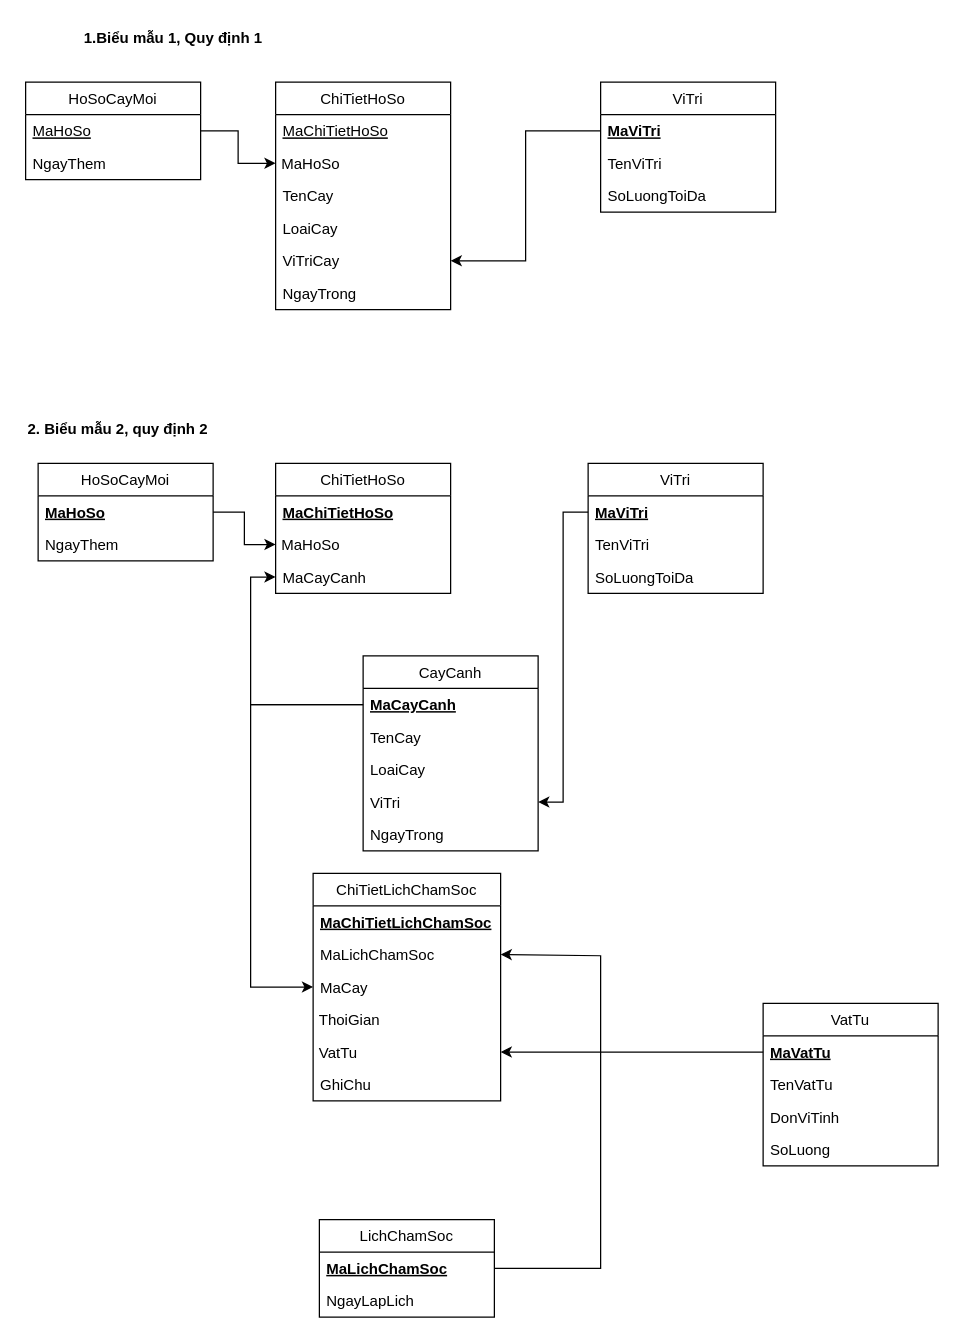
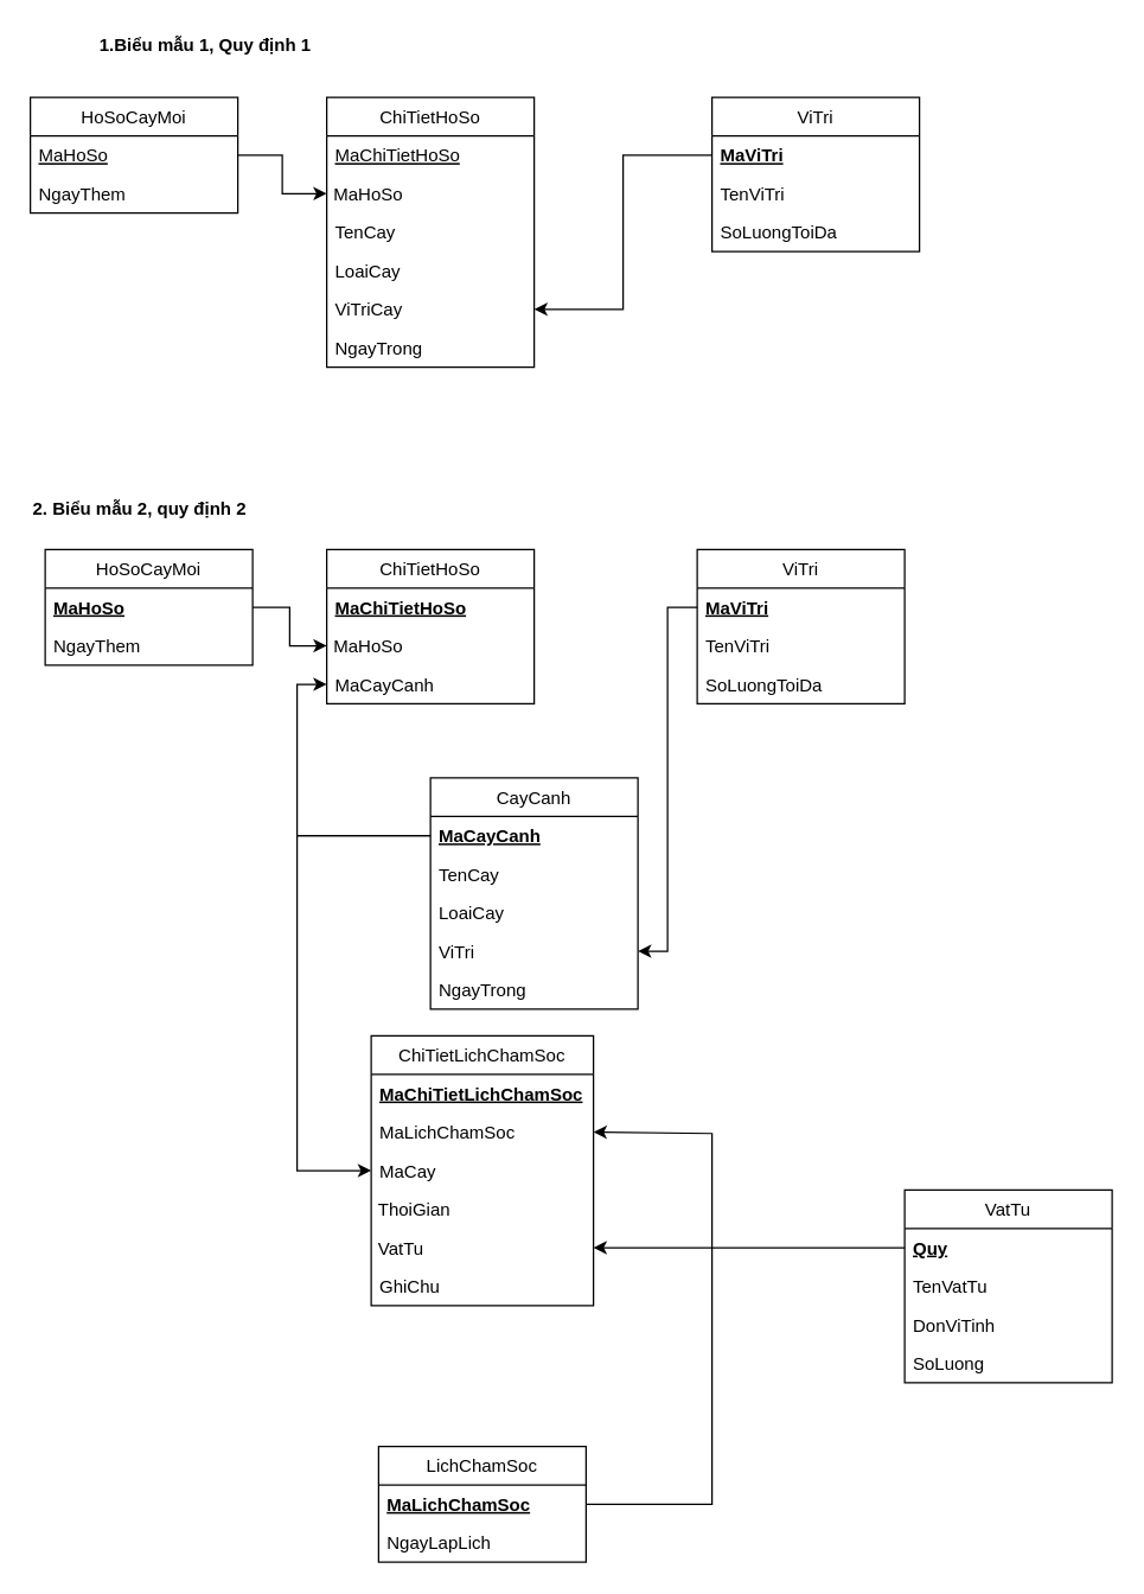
  <mxCell id="0" />
  <mxCell id="1" parent="0" />
  <mxCell id="2" value="HoSoCayMoi" style="swimlane;fontStyle=0;childLayout=stackLayout;horizontal=1;startSize=26;fillColor=none;horizontalStack=0;resizeParent=1;resizeParentMax=0;resizeLast=0;collapsible=1;marginBottom=0;" vertex="1" parent="1"><mxGeometry x="20" y="65" width="140" height="78" as="geometry" /></mxCell>
  <mxCell id="3" value="MaHoSo" style="text;strokeColor=none;fillColor=none;align=left;verticalAlign=top;spacingLeft=4;spacingRight=4;overflow=hidden;rotatable=0;points=[[0,0.5],[1,0.5]];portConstraint=eastwest;fontStyle=4" vertex="1" parent="2"><mxGeometry y="26" width="140" height="26" as="geometry" /></mxCell>
  <mxCell id="4" value="NgayThem" style="text;strokeColor=none;fillColor=none;align=left;verticalAlign=top;spacingLeft=4;spacingRight=4;overflow=hidden;rotatable=0;points=[[0,0.5],[1,0.5]];portConstraint=eastwest;" vertex="1" parent="2"><mxGeometry y="52" width="140" height="26" as="geometry" /></mxCell>
  <mxCell id="5" value="ChiTietHoSo" style="swimlane;fontStyle=0;childLayout=stackLayout;horizontal=1;startSize=26;fillColor=none;horizontalStack=0;resizeParent=1;resizeParentMax=0;resizeLast=0;collapsible=1;marginBottom=0;" vertex="1" parent="1"><mxGeometry x="220" y="65" width="140" height="182" as="geometry" /></mxCell>
  <mxCell id="6" value="MaChiTietHoSo" style="text;strokeColor=none;fillColor=none;align=left;verticalAlign=top;spacingLeft=4;spacingRight=4;overflow=hidden;rotatable=0;points=[[0,0.5],[1,0.5]];portConstraint=eastwest;fontStyle=4" vertex="1" parent="5"><mxGeometry y="26" width="140" height="26" as="geometry" /></mxCell>
  <mxCell id="7" value="MaHoSo" style="text;align=left;fontStyle=0;verticalAlign=middle;spacingLeft=3;spacingRight=3;strokeColor=none;rotatable=0;points=[[0,0.5],[1,0.5]];portConstraint=eastwest;" vertex="1" parent="5"><mxGeometry y="52" width="140" height="26" as="geometry" /></mxCell>
  <mxCell id="8" value="TenCay" style="text;strokeColor=none;fillColor=none;align=left;verticalAlign=top;spacingLeft=4;spacingRight=4;overflow=hidden;rotatable=0;points=[[0,0.5],[1,0.5]];portConstraint=eastwest;" vertex="1" parent="5"><mxGeometry y="78" width="140" height="26" as="geometry" /></mxCell>
  <mxCell id="9" value="LoaiCay" style="text;strokeColor=none;fillColor=none;align=left;verticalAlign=top;spacingLeft=4;spacingRight=4;overflow=hidden;rotatable=0;points=[[0,0.5],[1,0.5]];portConstraint=eastwest;" vertex="1" parent="5"><mxGeometry y="104" width="140" height="26" as="geometry" /></mxCell>
  <mxCell id="10" value="ViTriCay&#10;" style="text;strokeColor=none;fillColor=none;align=left;verticalAlign=top;spacingLeft=4;spacingRight=4;overflow=hidden;rotatable=0;points=[[0,0.5],[1,0.5]];portConstraint=eastwest;" vertex="1" parent="5"><mxGeometry y="130" width="140" height="26" as="geometry" /></mxCell>
  <mxCell id="11" value="NgayTrong&#10;" style="text;strokeColor=none;fillColor=none;align=left;verticalAlign=top;spacingLeft=4;spacingRight=4;overflow=hidden;rotatable=0;points=[[0,0.5],[1,0.5]];portConstraint=eastwest;" vertex="1" parent="5"><mxGeometry y="156" width="140" height="26" as="geometry" /></mxCell>
  <mxCell id="12" value="&lt;b&gt;1.Biểu mẫu 1, Quy định 1&lt;/b&gt;" style="text;html=1;strokeColor=none;fillColor=none;align=left;verticalAlign=middle;whiteSpace=wrap;rounded=0;" vertex="1" parent="1"><mxGeometry x="65" y="20" width="150" height="20" as="geometry" /></mxCell>
  <mxCell id="13" style="edgeStyle=orthogonalEdgeStyle;rounded=0;orthogonalLoop=1;jettySize=auto;html=1;entryX=0;entryY=0.5;entryDx=0;entryDy=0;align=left;" edge="1" parent="1" source="3" target="7"><mxGeometry relative="1" as="geometry" /></mxCell>
  <mxCell id="14" value="2. Biểu mẫu 2, quy định 2&lt;br&gt;&lt;br&gt;" style="text;html=1;strokeColor=none;fillColor=none;align=left;verticalAlign=middle;whiteSpace=wrap;rounded=0;fontStyle=1" vertex="1" parent="1"><mxGeometry x="20" y="340" width="250" height="20" as="geometry" /></mxCell>
  <mxCell id="15" value="HoSoCayMoi" style="swimlane;fontStyle=0;childLayout=stackLayout;horizontal=1;startSize=26;fillColor=none;horizontalStack=0;resizeParent=1;resizeParentMax=0;resizeLast=0;collapsible=1;marginBottom=0;" vertex="1" parent="1"><mxGeometry x="30" y="370" width="140" height="78" as="geometry" /></mxCell>
  <mxCell id="16" value="MaHoSo" style="text;strokeColor=none;fillColor=none;align=left;verticalAlign=top;spacingLeft=4;spacingRight=4;overflow=hidden;rotatable=0;points=[[0,0.5],[1,0.5]];portConstraint=eastwest;fontStyle=5" vertex="1" parent="15"><mxGeometry y="26" width="140" height="26" as="geometry" /></mxCell>
  <mxCell id="17" value="NgayThem" style="text;strokeColor=none;fillColor=none;align=left;verticalAlign=top;spacingLeft=4;spacingRight=4;overflow=hidden;rotatable=0;points=[[0,0.5],[1,0.5]];portConstraint=eastwest;" vertex="1" parent="15"><mxGeometry y="52" width="140" height="26" as="geometry" /></mxCell>
  <mxCell id="18" value="ChiTietHoSo" style="swimlane;fontStyle=0;childLayout=stackLayout;horizontal=1;startSize=26;fillColor=none;horizontalStack=0;resizeParent=1;resizeParentMax=0;resizeLast=0;collapsible=1;marginBottom=0;" vertex="1" parent="1"><mxGeometry x="220" y="370" width="140" height="104" as="geometry" /></mxCell>
  <mxCell id="19" value="MaChiTietHoSo" style="text;strokeColor=none;fillColor=none;align=left;verticalAlign=top;spacingLeft=4;spacingRight=4;overflow=hidden;rotatable=0;points=[[0,0.5],[1,0.5]];portConstraint=eastwest;fontStyle=5" vertex="1" parent="18"><mxGeometry y="26" width="140" height="26" as="geometry" /></mxCell>
  <mxCell id="20" value="MaHoSo" style="text;align=left;fontStyle=0;verticalAlign=middle;spacingLeft=3;spacingRight=3;strokeColor=none;rotatable=0;points=[[0,0.5],[1,0.5]];portConstraint=eastwest;" vertex="1" parent="18"><mxGeometry y="52" width="140" height="26" as="geometry" /></mxCell>
  <mxCell id="21" value="MaCayCanh&#10;" style="text;strokeColor=none;fillColor=none;align=left;verticalAlign=top;spacingLeft=4;spacingRight=4;overflow=hidden;rotatable=0;points=[[0,0.5],[1,0.5]];portConstraint=eastwest;" vertex="1" parent="18"><mxGeometry y="78" width="140" height="26" as="geometry" /></mxCell>
  <mxCell id="22" style="edgeStyle=orthogonalEdgeStyle;rounded=0;orthogonalLoop=1;jettySize=auto;html=1;entryX=0;entryY=0.5;entryDx=0;entryDy=0;align=left;" edge="1" parent="1" source="16" target="20"><mxGeometry relative="1" as="geometry" /></mxCell>
  <mxCell id="23" value="LichChamSoc" style="swimlane;fontStyle=0;childLayout=stackLayout;horizontal=1;startSize=26;fillColor=none;horizontalStack=0;resizeParent=1;resizeParentMax=0;resizeLast=0;collapsible=1;marginBottom=0;align=center;" vertex="1" parent="1"><mxGeometry x="255" y="975" width="140" height="78" as="geometry" /></mxCell>
  <mxCell id="24" value="MaLichChamSoc" style="text;strokeColor=none;fillColor=none;align=left;verticalAlign=top;spacingLeft=4;spacingRight=4;overflow=hidden;rotatable=0;points=[[0,0.5],[1,0.5]];portConstraint=eastwest;fontStyle=5" vertex="1" parent="23"><mxGeometry y="26" width="140" height="26" as="geometry" /></mxCell>
  <mxCell id="25" value="NgayLapLich" style="text;strokeColor=none;fillColor=none;align=left;verticalAlign=top;spacingLeft=4;spacingRight=4;overflow=hidden;rotatable=0;points=[[0,0.5],[1,0.5]];portConstraint=eastwest;" vertex="1" parent="23"><mxGeometry y="52" width="140" height="26" as="geometry" /></mxCell>
  <mxCell id="26" value="ChiTietLichChamSoc" style="swimlane;fontStyle=0;childLayout=stackLayout;horizontal=1;startSize=26;fillColor=none;horizontalStack=0;resizeParent=1;resizeParentMax=0;resizeLast=0;collapsible=1;marginBottom=0;align=center;" vertex="1" parent="1"><mxGeometry x="250" y="698" width="150" height="182" as="geometry" /></mxCell>
  <mxCell id="27" value="MaChiTietLichChamSoc" style="text;strokeColor=none;fillColor=none;align=left;verticalAlign=top;spacingLeft=4;spacingRight=4;overflow=hidden;rotatable=0;points=[[0,0.5],[1,0.5]];portConstraint=eastwest;fontStyle=5" vertex="1" parent="26"><mxGeometry y="26" width="150" height="26" as="geometry" /></mxCell>
  <mxCell id="28" value="MaLichChamSoc" style="text;strokeColor=none;fillColor=none;align=left;verticalAlign=top;spacingLeft=4;spacingRight=4;overflow=hidden;rotatable=0;points=[[0,0.5],[1,0.5]];portConstraint=eastwest;" vertex="1" parent="26"><mxGeometry y="52" width="150" height="26" as="geometry" /></mxCell>
  <mxCell id="29" value="MaCay" style="text;strokeColor=none;fillColor=none;align=left;verticalAlign=top;spacingLeft=4;spacingRight=4;overflow=hidden;rotatable=0;points=[[0,0.5],[1,0.5]];portConstraint=eastwest;" vertex="1" parent="26"><mxGeometry y="78" width="150" height="26" as="geometry" /></mxCell>
  <mxCell id="30" value="ThoiGian" style="text;align=left;fontStyle=0;verticalAlign=middle;spacingLeft=3;spacingRight=3;strokeColor=none;rotatable=0;points=[[0,0.5],[1,0.5]];portConstraint=eastwest;" vertex="1" parent="26"><mxGeometry y="104" width="150" height="26" as="geometry" /></mxCell>
  <mxCell id="31" value="VatTu" style="text;align=left;fontStyle=0;verticalAlign=middle;spacingLeft=3;spacingRight=3;strokeColor=none;rotatable=0;points=[[0,0.5],[1,0.5]];portConstraint=eastwest;" vertex="1" parent="26"><mxGeometry y="130" width="150" height="26" as="geometry" /></mxCell>
  <mxCell id="32" value="GhiChu" style="text;strokeColor=none;fillColor=none;align=left;verticalAlign=top;spacingLeft=4;spacingRight=4;overflow=hidden;rotatable=0;points=[[0,0.5],[1,0.5]];portConstraint=eastwest;" vertex="1" parent="26"><mxGeometry y="156" width="150" height="26" as="geometry" /></mxCell>
  <mxCell id="33" value="CayCanh" style="swimlane;fontStyle=0;childLayout=stackLayout;horizontal=1;startSize=26;fillColor=none;horizontalStack=0;resizeParent=1;resizeParentMax=0;resizeLast=0;collapsible=1;marginBottom=0;align=center;" vertex="1" parent="1"><mxGeometry x="290" y="524" width="140" height="156" as="geometry" /></mxCell>
  <mxCell id="34" value="MaCayCanh" style="text;strokeColor=none;fillColor=none;align=left;verticalAlign=top;spacingLeft=4;spacingRight=4;overflow=hidden;rotatable=0;points=[[0,0.5],[1,0.5]];portConstraint=eastwest;fontStyle=5" vertex="1" parent="33"><mxGeometry y="26" width="140" height="26" as="geometry" /></mxCell>
  <mxCell id="35" value="TenCay" style="text;strokeColor=none;fillColor=none;align=left;verticalAlign=top;spacingLeft=4;spacingRight=4;overflow=hidden;rotatable=0;points=[[0,0.5],[1,0.5]];portConstraint=eastwest;" vertex="1" parent="33"><mxGeometry y="52" width="140" height="26" as="geometry" /></mxCell>
  <mxCell id="36" value="LoaiCay" style="text;strokeColor=none;fillColor=none;align=left;verticalAlign=top;spacingLeft=4;spacingRight=4;overflow=hidden;rotatable=0;points=[[0,0.5],[1,0.5]];portConstraint=eastwest;" vertex="1" parent="33"><mxGeometry y="78" width="140" height="26" as="geometry" /></mxCell>
  <mxCell id="37" value="ViTri" style="text;strokeColor=none;fillColor=none;align=left;verticalAlign=top;spacingLeft=4;spacingRight=4;overflow=hidden;rotatable=0;points=[[0,0.5],[1,0.5]];portConstraint=eastwest;" vertex="1" parent="33"><mxGeometry y="104" width="140" height="26" as="geometry" /></mxCell>
  <mxCell id="38" value="NgayTrong" style="text;strokeColor=none;fillColor=none;align=left;verticalAlign=top;spacingLeft=4;spacingRight=4;overflow=hidden;rotatable=0;points=[[0,0.5],[1,0.5]];portConstraint=eastwest;" vertex="1" parent="33"><mxGeometry y="130" width="140" height="26" as="geometry" /></mxCell>
  <mxCell id="39" style="edgeStyle=orthogonalEdgeStyle;rounded=0;orthogonalLoop=1;jettySize=auto;html=1;entryX=0;entryY=0.5;entryDx=0;entryDy=0;align=left;" edge="1" parent="1" source="34" target="21"><mxGeometry relative="1" as="geometry" /></mxCell>
  <mxCell id="40" value="ViTri" style="swimlane;fontStyle=0;childLayout=stackLayout;horizontal=1;startSize=26;fillColor=none;horizontalStack=0;resizeParent=1;resizeParentMax=0;resizeLast=0;collapsible=1;marginBottom=0;align=center;" vertex="1" parent="1"><mxGeometry x="480" y="65" width="140" height="104" as="geometry" /></mxCell>
  <mxCell id="41" value="MaViTri" style="text;strokeColor=none;fillColor=none;align=left;verticalAlign=top;spacingLeft=4;spacingRight=4;overflow=hidden;rotatable=0;points=[[0,0.5],[1,0.5]];portConstraint=eastwest;fontStyle=5" vertex="1" parent="40"><mxGeometry y="26" width="140" height="26" as="geometry" /></mxCell>
  <mxCell id="42" value="TenViTri" style="text;strokeColor=none;fillColor=none;align=left;verticalAlign=top;spacingLeft=4;spacingRight=4;overflow=hidden;rotatable=0;points=[[0,0.5],[1,0.5]];portConstraint=eastwest;" vertex="1" parent="40"><mxGeometry y="52" width="140" height="26" as="geometry" /></mxCell>
  <mxCell id="43" value="SoLuongToiDa" style="text;strokeColor=none;fillColor=none;align=left;verticalAlign=top;spacingLeft=4;spacingRight=4;overflow=hidden;rotatable=0;points=[[0,0.5],[1,0.5]];portConstraint=eastwest;" vertex="1" parent="40"><mxGeometry y="78" width="140" height="26" as="geometry" /></mxCell>
  <mxCell id="44" value="VatTu" style="swimlane;fontStyle=0;childLayout=stackLayout;horizontal=1;startSize=26;fillColor=none;horizontalStack=0;resizeParent=1;resizeParentMax=0;resizeLast=0;collapsible=1;marginBottom=0;align=center;" vertex="1" parent="1"><mxGeometry x="610" y="802" width="140" height="130" as="geometry" /></mxCell>
- <mxCell id="45" value="MaVatTu" style="text;strokeColor=none;fillColor=none;align=left;verticalAlign=top;spacingLeft=4;spacingRight=4;overflow=hidden;rotatable=0;points=[[0,0.5],[1,0.5]];portConstraint=eastwest;fontStyle=5" vertex="1" parent="44"><mxGeometry y="26" width="140" height="26" as="geometry" /></mxCell>
+ <mxCell id="45" value="Quy" style="text;strokeColor=none;fillColor=none;align=left;verticalAlign=top;spacingLeft=4;spacingRight=4;overflow=hidden;rotatable=0;points=[[0,0.5],[1,0.5]];portConstraint=eastwest;fontStyle=5" vertex="1" parent="44"><mxGeometry y="26" width="140" height="26" as="geometry" /></mxCell>
  <mxCell id="46" value="TenVatTu" style="text;strokeColor=none;fillColor=none;align=left;verticalAlign=top;spacingLeft=4;spacingRight=4;overflow=hidden;rotatable=0;points=[[0,0.5],[1,0.5]];portConstraint=eastwest;" vertex="1" parent="44"><mxGeometry y="52" width="140" height="26" as="geometry" /></mxCell>
  <mxCell id="47" value="DonViTinh" style="text;strokeColor=none;fillColor=none;align=left;verticalAlign=top;spacingLeft=4;spacingRight=4;overflow=hidden;rotatable=0;points=[[0,0.5],[1,0.5]];portConstraint=eastwest;" vertex="1" parent="44"><mxGeometry y="78" width="140" height="26" as="geometry" /></mxCell>
  <mxCell id="48" value="SoLuong" style="text;strokeColor=none;fillColor=none;align=left;verticalAlign=top;spacingLeft=4;spacingRight=4;overflow=hidden;rotatable=0;points=[[0,0.5],[1,0.5]];portConstraint=eastwest;" vertex="1" parent="44"><mxGeometry y="104" width="140" height="26" as="geometry" /></mxCell>
  <mxCell id="49" style="edgeStyle=orthogonalEdgeStyle;rounded=0;orthogonalLoop=1;jettySize=auto;html=1;align=left;entryX=1;entryY=0.5;entryDx=0;entryDy=0;" edge="1" parent="1" source="45" target="31"><mxGeometry relative="1" as="geometry"><mxPoint x="460" y="780" as="targetPoint" /></mxGeometry></mxCell>
  <mxCell id="50" style="edgeStyle=orthogonalEdgeStyle;rounded=0;orthogonalLoop=1;jettySize=auto;html=1;entryX=1;entryY=0.5;entryDx=0;entryDy=0;align=left;" edge="1" parent="1" source="41" target="10"><mxGeometry relative="1" as="geometry" /></mxCell>
  <mxCell id="51" value="ViTri" style="swimlane;fontStyle=0;childLayout=stackLayout;horizontal=1;startSize=26;fillColor=none;horizontalStack=0;resizeParent=1;resizeParentMax=0;resizeLast=0;collapsible=1;marginBottom=0;align=center;" vertex="1" parent="1"><mxGeometry x="470" y="370" width="140" height="104" as="geometry" /></mxCell>
  <mxCell id="52" value="MaViTri" style="text;strokeColor=none;fillColor=none;align=left;verticalAlign=top;spacingLeft=4;spacingRight=4;overflow=hidden;rotatable=0;points=[[0,0.5],[1,0.5]];portConstraint=eastwest;fontStyle=5" vertex="1" parent="51"><mxGeometry y="26" width="140" height="26" as="geometry" /></mxCell>
  <mxCell id="53" value="TenViTri" style="text;strokeColor=none;fillColor=none;align=left;verticalAlign=top;spacingLeft=4;spacingRight=4;overflow=hidden;rotatable=0;points=[[0,0.5],[1,0.5]];portConstraint=eastwest;" vertex="1" parent="51"><mxGeometry y="52" width="140" height="26" as="geometry" /></mxCell>
  <mxCell id="54" value="SoLuongToiDa" style="text;strokeColor=none;fillColor=none;align=left;verticalAlign=top;spacingLeft=4;spacingRight=4;overflow=hidden;rotatable=0;points=[[0,0.5],[1,0.5]];portConstraint=eastwest;" vertex="1" parent="51"><mxGeometry y="78" width="140" height="26" as="geometry" /></mxCell>
  <mxCell id="55" style="edgeStyle=orthogonalEdgeStyle;rounded=0;orthogonalLoop=1;jettySize=auto;html=1;align=left;entryX=1;entryY=0.5;entryDx=0;entryDy=0;" edge="1" parent="1" source="52" target="37"><mxGeometry relative="1" as="geometry"><mxPoint x="440" y="420" as="targetPoint" /></mxGeometry></mxCell>
  <mxCell id="56" style="edgeStyle=orthogonalEdgeStyle;rounded=0;orthogonalLoop=1;jettySize=auto;html=1;entryX=0;entryY=0.5;entryDx=0;entryDy=0;align=left;" edge="1" parent="1" source="34" target="29"><mxGeometry relative="1" as="geometry"><Array as="points"><mxPoint x="200" y="563" /><mxPoint x="200" y="789" /></Array></mxGeometry></mxCell>
  <mxCell id="57" style="edgeStyle=orthogonalEdgeStyle;rounded=0;orthogonalLoop=1;jettySize=auto;html=1;entryX=1;entryY=0.5;entryDx=0;entryDy=0;align=left;" edge="1" parent="1" source="24" target="28"><mxGeometry relative="1" as="geometry"><Array as="points"><mxPoint x="480" y="1014" /><mxPoint x="480" y="764" /></Array></mxGeometry></mxCell>
